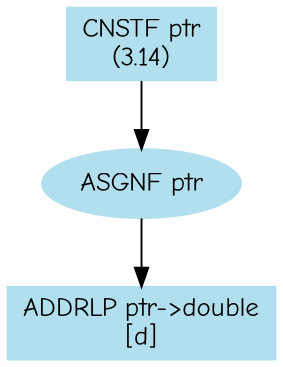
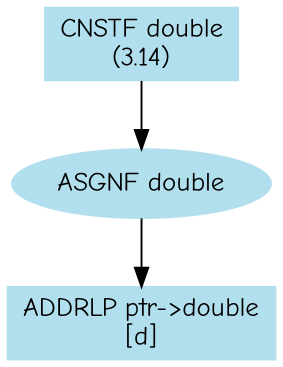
  digraph {
    fontname="Comic Neue"
    node [color=lightblue2 fontname="Comic Neue" style=filled shape=box]
    edge [fontname="Comic Neue"]
-   n1 [label="ASGNF ptr" shape=""]
+   n1 [label="ASGNF double" shape=""]
    n2 [label="ADDRLP ptr->double\n\[d\]"]
-   n3 [label="CNSTF ptr\n\(3.14\)"]
+   n3 [label="CNSTF double\n\(3.14\)"]
    n1 -> n2
    n3 -> n1
  }
